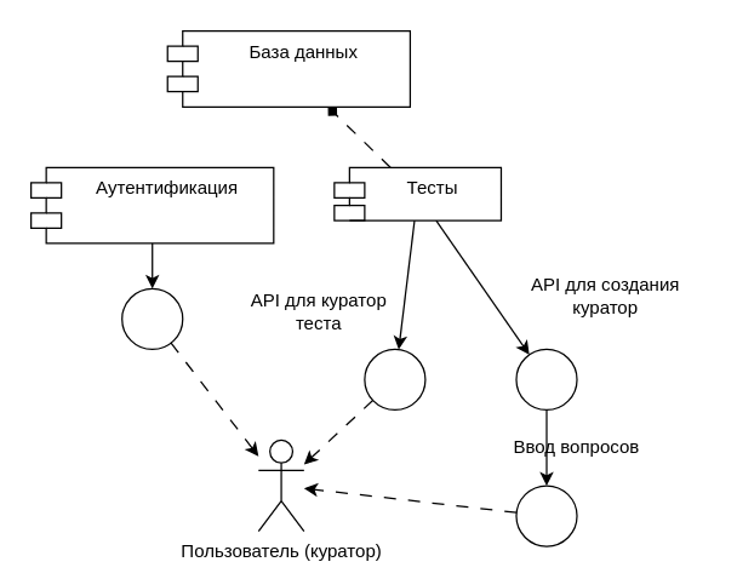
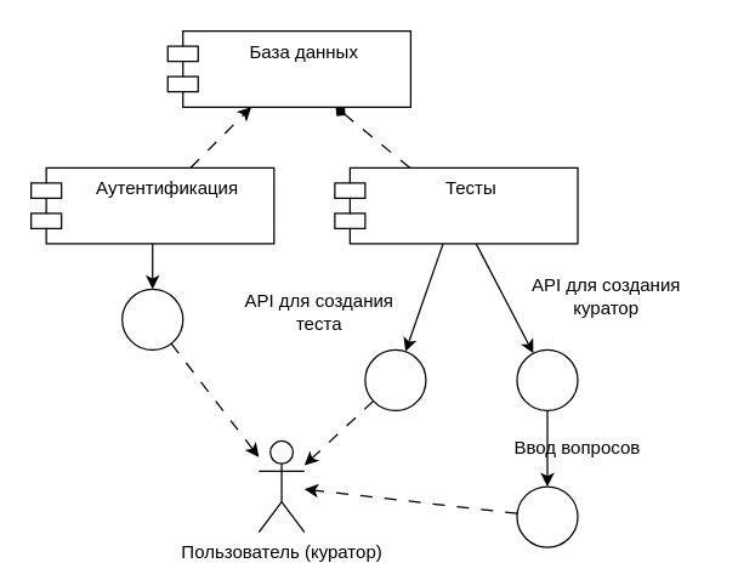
  <mxCell id="0" />
  <mxCell id="1" parent="0" />
  <mxCell id="2" style="edgeStyle=orthogonalEdgeStyle;rounded=0;orthogonalLoop=1;jettySize=auto;html=1;" parent="1" source="4" target="11" edge="1"><mxGeometry relative="1" as="geometry" /></mxCell>
+ <mxCell id="3" style="rounded=0;orthogonalLoop=1;jettySize=auto;html=1;dashed=1;dashPattern=8 8;" parent="1" source="4" target="9" edge="1"><mxGeometry relative="1" as="geometry" /></mxCell>
  <mxCell id="4" value="Аутентификация" style="shape=module;align=left;spacingLeft=20;align=center;verticalAlign=top;whiteSpace=wrap;html=1;" parent="1" vertex="1"><mxGeometry x="20" y="110" width="160" height="50" as="geometry" /></mxCell>
  <mxCell id="5" style="rounded=0;orthogonalLoop=1;jettySize=auto;html=1;" parent="1" source="8" target="13" edge="1"><mxGeometry relative="1" as="geometry" /></mxCell>
  <mxCell id="6" style="rounded=0;orthogonalLoop=1;jettySize=auto;html=1;" parent="1" source="8" target="18" edge="1"><mxGeometry relative="1" as="geometry" /></mxCell>
  <mxCell id="7" style="rounded=0;orthogonalLoop=1;jettySize=auto;html=1;startArrow=none;startFill=0;dashed=1;dashPattern=8 8;endArrow=diamond;" parent="1" source="8" target="9" edge="1"><mxGeometry relative="1" as="geometry" /></mxCell>
- <mxCell id="8" value="Тесты" style="shape=module;align=left;spacingLeft=20;align=center;verticalAlign=top;whiteSpace=wrap;html=1;" parent="1" vertex="1"><mxGeometry x="220" y="110" width="110" height="35" as="geometry" /></mxCell>
+ <mxCell id="8" value="Тесты" style="shape=module;align=left;spacingLeft=20;align=center;verticalAlign=top;whiteSpace=wrap;html=1;" parent="1" vertex="1"><mxGeometry x="220" y="110" width="160" height="50" as="geometry" /></mxCell>
  <mxCell id="9" value="База данных" style="shape=module;align=left;spacingLeft=20;align=center;verticalAlign=top;whiteSpace=wrap;html=1;" parent="1" vertex="1"><mxGeometry x="110" y="20" width="160" height="50" as="geometry" /></mxCell>
  <mxCell id="10" style="rounded=0;orthogonalLoop=1;jettySize=auto;html=1;dashed=1;dashPattern=8 8;" parent="1" source="11" target="15" edge="1"><mxGeometry relative="1" as="geometry" /></mxCell>
  <mxCell id="11" value="" style="ellipse;whiteSpace=wrap;html=1;aspect=fixed;" parent="1" vertex="1"><mxGeometry x="80" y="190" width="40" height="40" as="geometry" /></mxCell>
  <mxCell id="12" style="rounded=0;orthogonalLoop=1;jettySize=auto;html=1;dashed=1;dashPattern=8 8;" parent="1" source="13" target="15" edge="1"><mxGeometry relative="1" as="geometry" /></mxCell>
  <mxCell id="13" value="" style="ellipse;whiteSpace=wrap;html=1;aspect=fixed;" parent="1" vertex="1"><mxGeometry x="240" y="230" width="40" height="40" as="geometry" /></mxCell>
- <mxCell id="14" value="API для куратор теста" style="text;html=1;align=center;verticalAlign=middle;whiteSpace=wrap;rounded=0;" parent="1" vertex="1"><mxGeometry x="150" y="190" width="120" height="30" as="geometry" /></mxCell>
+ <mxCell id="14" value="API для создания теста" style="text;html=1;align=center;verticalAlign=middle;whiteSpace=wrap;rounded=0;" parent="1" vertex="1"><mxGeometry x="150" y="190" width="120" height="30" as="geometry" /></mxCell>
  <mxCell id="15" value="Пользователь (куратор)" style="shape=umlActor;verticalLabelPosition=bottom;verticalAlign=top;html=1;" parent="1" vertex="1"><mxGeometry x="170" y="290" width="30" height="60" as="geometry" /></mxCell>
  <mxCell id="16" style="rounded=0;orthogonalLoop=1;jettySize=auto;html=1;dashed=1;dashPattern=8 8;" parent="1" source="20" target="15" edge="1"><mxGeometry relative="1" as="geometry" /></mxCell>
  <mxCell id="17" style="edgeStyle=orthogonalEdgeStyle;rounded=0;orthogonalLoop=1;jettySize=auto;html=1;" parent="1" source="18" target="20" edge="1"><mxGeometry relative="1" as="geometry" /></mxCell>
  <mxCell id="18" value="" style="ellipse;whiteSpace=wrap;html=1;aspect=fixed;" parent="1" vertex="1"><mxGeometry x="340" y="230" width="40" height="40" as="geometry" /></mxCell>
  <mxCell id="19" value="API для создания куратор" style="text;html=1;align=center;verticalAlign=middle;whiteSpace=wrap;rounded=0;" parent="1" vertex="1"><mxGeometry x="334" y="180" width="130" height="30" as="geometry" /></mxCell>
  <mxCell id="20" value="" style="ellipse;whiteSpace=wrap;html=1;aspect=fixed;" parent="1" vertex="1"><mxGeometry x="340" y="320" width="40" height="40" as="geometry" /></mxCell>
  <mxCell id="21" value="Ввод вопросов" style="text;html=1;align=center;verticalAlign=middle;whiteSpace=wrap;rounded=0;" parent="1" vertex="1"><mxGeometry x="315" y="280" width="130" height="30" as="geometry" /></mxCell>
